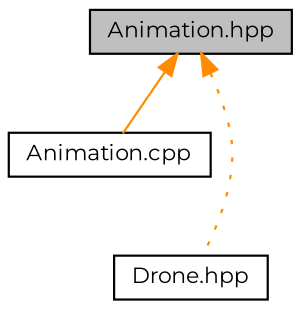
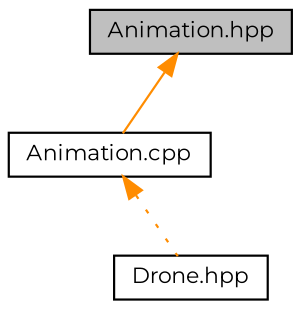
  digraph {
    fontname=Montserrat
    node [color=black fillcolor=white fontname=Montserrat fontsize=10 shape=record style=filled]
    edge [color=darkorange dir=back fontname=Montserrat fontsize=10 labelfontname=Helvetica labelfontsize=10]
    n1 [fillcolor=grey75 fontcolor=black height=0.2 label="Animation.hpp" width=0.4]
    n2 [height=0.2 label="Animation.cpp" width=0.4]
    n3 [height=0.2 label="Drone.hpp" width=0.4]
    n1 -> n2 [style=solid]
-   n1 -> n3 [style=dotted]
+   n2 -> n3 [style=dotted]
  }
